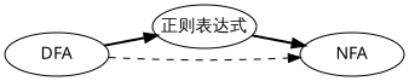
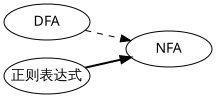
  digraph {
    rankdir=LR
    node [fixedsize=true fontname="Microsoft Yahei" shape=oval]
    edge [style=bold]
    n1 [label=DFA width=1.2]
    n2 [label=" 正则表达式 " width=1.2]
    n3 [label=NFA width=1.2]
-   n1 -> n2
    n1 -> n3 [style=dashed]
    n2 -> n3
  }
